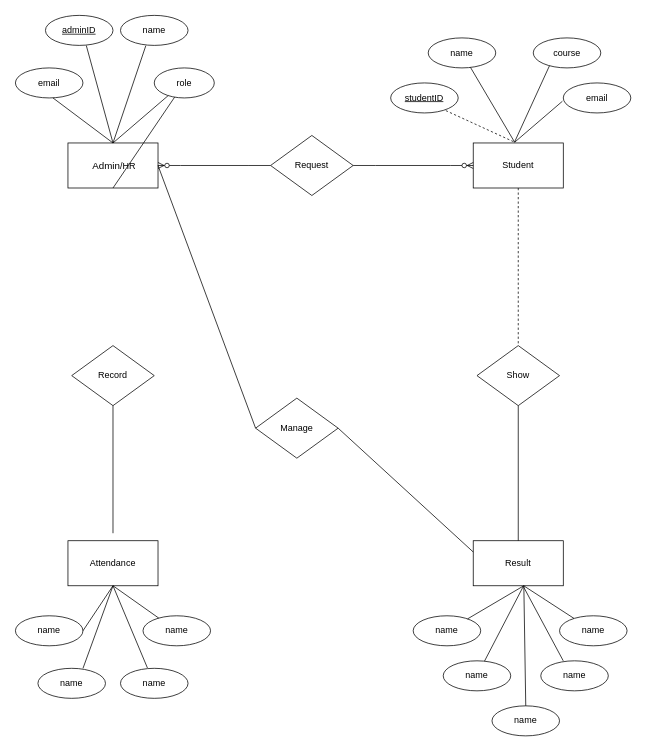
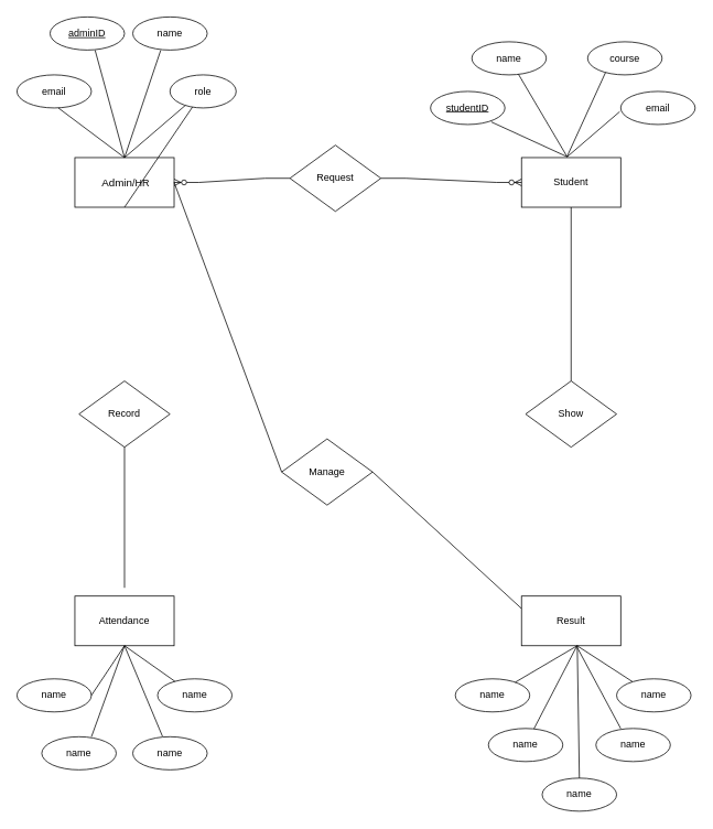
  <mxCell id="0" />
  <mxCell id="1" parent="0" />
  <mxCell id="2" value="&amp;nbsp;&lt;font style=&quot;font-size: 13px;&quot;&gt;Admin&lt;/font&gt;/HR" style="rounded=0;whiteSpace=wrap;html=1;" vertex="1" parent="1"><mxGeometry x="90" y="190" width="120" height="60" as="geometry" /></mxCell>
  <mxCell id="3" value="Attendance" style="rounded=0;whiteSpace=wrap;html=1;" vertex="1" parent="1"><mxGeometry x="90" y="720" width="120" height="60" as="geometry" /></mxCell>
  <mxCell id="4" value="Student" style="rounded=0;whiteSpace=wrap;html=1;" vertex="1" parent="1"><mxGeometry x="630" y="190" width="120" height="60" as="geometry" /></mxCell>
  <mxCell id="5" value="Result" style="rounded=0;whiteSpace=wrap;html=1;" vertex="1" parent="1"><mxGeometry x="630" y="720" width="120" height="60" as="geometry" /></mxCell>
  <mxCell id="6" value="Manage" style="rhombus;whiteSpace=wrap;html=1;" vertex="1" parent="1"><mxGeometry x="340" y="530" width="110" height="80" as="geometry" /></mxCell>
  <mxCell id="7" value="Record" style="rhombus;whiteSpace=wrap;html=1;" vertex="1" parent="1"><mxGeometry x="95" y="460" width="110" height="80" as="geometry" /></mxCell>
  <mxCell id="8" value="Show" style="rhombus;whiteSpace=wrap;html=1;" vertex="1" parent="1"><mxGeometry x="635" y="460" width="110" height="80" as="geometry" /></mxCell>
- <mxCell id="9" value="Request" style="rhombus;whiteSpace=wrap;html=1;" vertex="1" parent="1"><mxGeometry x="360" y="180" width="110" height="80" as="geometry" /></mxCell>
+ <mxCell id="9" value="Request" style="rhombus;whiteSpace=wrap;html=1;" vertex="1" parent="1"><mxGeometry x="350" y="175" width="110" height="80" as="geometry" /></mxCell>
  <mxCell id="10" value="" style="edgeStyle=entityRelationEdgeStyle;fontSize=12;html=1;endArrow=ERzeroToMany;endFill=1;rounded=0;entryX=0;entryY=0.5;entryDx=0;entryDy=0;exitX=1;exitY=0.5;exitDx=0;exitDy=0;" edge="1" parent="1" source="9" target="4"><mxGeometry width="100" height="100" relative="1" as="geometry"><mxPoint x="370" y="350" as="sourcePoint" /><mxPoint x="470" y="250" as="targetPoint" /></mxGeometry></mxCell>
  <mxCell id="11" value="" style="edgeStyle=entityRelationEdgeStyle;fontSize=12;html=1;endArrow=ERzeroToMany;endFill=1;rounded=0;exitX=0;exitY=0.5;exitDx=0;exitDy=0;entryX=1;entryY=0.5;entryDx=0;entryDy=0;" edge="1" parent="1" source="9" target="2"><mxGeometry width="100" height="100" relative="1" as="geometry"><mxPoint x="380" y="410" as="sourcePoint" /><mxPoint x="290" y="360" as="targetPoint" /></mxGeometry></mxCell>
  <mxCell id="12" value="" style="endArrow=none;html=1;rounded=0;exitX=0;exitY=0.5;exitDx=0;exitDy=0;" edge="1" parent="1" source="6"><mxGeometry width="50" height="50" relative="1" as="geometry"><mxPoint x="390" y="480" as="sourcePoint" /><mxPoint x="210" y="220" as="targetPoint" /></mxGeometry></mxCell>
  <mxCell id="13" value="" style="endArrow=none;html=1;rounded=0;exitX=0.5;exitY=1;exitDx=0;exitDy=0;" edge="1" parent="1" source="7"><mxGeometry relative="1" as="geometry"><mxPoint x="120" y="630" as="sourcePoint" /><mxPoint x="150" y="710" as="targetPoint" /></mxGeometry></mxCell>
  <mxCell id="14" value="" style="endArrow=none;html=1;rounded=0;exitX=0.5;exitY=1;exitDx=0;exitDy=0;" edge="1" parent="1" source="2" target="21"><mxGeometry relative="1" as="geometry"><mxPoint x="120" y="270" as="sourcePoint" /><mxPoint x="280" y="270" as="targetPoint" /></mxGeometry></mxCell>
- <mxCell id="15" value="" style="endArrow=none;html=1;rounded=0;entryX=0.5;entryY=0;entryDx=0;entryDy=0;exitX=0.5;exitY=1;exitDx=0;exitDy=0;dashed=1;" edge="1" parent="1" source="4" target="8"><mxGeometry width="50" height="50" relative="1" as="geometry"><mxPoint x="610" y="410" as="sourcePoint" /><mxPoint x="660" y="360" as="targetPoint" /></mxGeometry></mxCell>
- <mxCell id="16" value="" style="endArrow=none;html=1;rounded=0;entryX=0.5;entryY=1;entryDx=0;entryDy=0;exitX=0.5;exitY=0;exitDx=0;exitDy=0;" edge="1" parent="1" source="5" target="8"><mxGeometry width="50" height="50" relative="1" as="geometry"><mxPoint x="610" y="850" as="sourcePoint" /><mxPoint x="660" y="800" as="targetPoint" /></mxGeometry></mxCell>
+ <mxCell id="15" value="" style="endArrow=none;html=1;rounded=0;entryX=0.5;entryY=0;entryDx=0;entryDy=0;exitX=0.5;exitY=1;exitDx=0;exitDy=0;" edge="1" parent="1" source="4" target="8"><mxGeometry width="50" height="50" relative="1" as="geometry"><mxPoint x="610" y="410" as="sourcePoint" /><mxPoint x="660" y="360" as="targetPoint" /></mxGeometry></mxCell>
  <mxCell id="17" value="" style="endArrow=none;html=1;rounded=0;entryX=1;entryY=0.5;entryDx=0;entryDy=0;exitX=0;exitY=0.25;exitDx=0;exitDy=0;" edge="1" parent="1" source="5" target="6"><mxGeometry width="50" height="50" relative="1" as="geometry"><mxPoint x="620" y="750" as="sourcePoint" /><mxPoint x="550" y="560" as="targetPoint" /></mxGeometry></mxCell>
  <mxCell id="18" value="&lt;u&gt;adminID&lt;/u&gt;" style="ellipse;whiteSpace=wrap;html=1;" vertex="1" parent="1"><mxGeometry x="60" y="20" width="90" height="40" as="geometry" /></mxCell>
  <mxCell id="19" value="email" style="ellipse;whiteSpace=wrap;html=1;" vertex="1" parent="1"><mxGeometry x="20" y="90" width="90" height="40" as="geometry" /></mxCell>
  <mxCell id="20" value="name" style="ellipse;whiteSpace=wrap;html=1;" vertex="1" parent="1"><mxGeometry x="160" y="20" width="90" height="40" as="geometry" /></mxCell>
  <mxCell id="21" value="role" style="ellipse;whiteSpace=wrap;html=1;" vertex="1" parent="1"><mxGeometry x="205" y="90" width="80" height="40" as="geometry" /></mxCell>
  <mxCell id="22" value="" style="endArrow=none;html=1;rounded=0;exitX=0.5;exitY=0;exitDx=0;exitDy=0;entryX=0.556;entryY=1;entryDx=0;entryDy=0;entryPerimeter=0;" edge="1" parent="1" source="2" target="19"><mxGeometry width="50" height="50" relative="1" as="geometry"><mxPoint x="250" y="140" as="sourcePoint" /><mxPoint x="300" y="90" as="targetPoint" /></mxGeometry></mxCell>
  <mxCell id="23" value="" style="endArrow=none;html=1;rounded=0;entryX=0.605;entryY=1.005;entryDx=0;entryDy=0;entryPerimeter=0;" edge="1" parent="1" target="18"><mxGeometry width="50" height="50" relative="1" as="geometry"><mxPoint x="150" y="190" as="sourcePoint" /><mxPoint x="300" y="90" as="targetPoint" /></mxGeometry></mxCell>
  <mxCell id="24" value="" style="endArrow=none;html=1;rounded=0;exitX=0.375;exitY=1.009;exitDx=0;exitDy=0;exitPerimeter=0;" edge="1" parent="1" source="20"><mxGeometry width="50" height="50" relative="1" as="geometry"><mxPoint x="250" y="140" as="sourcePoint" /><mxPoint x="150" y="190" as="targetPoint" /></mxGeometry></mxCell>
  <mxCell id="25" value="" style="endArrow=none;html=1;rounded=0;entryX=0.233;entryY=0.92;entryDx=0;entryDy=0;entryPerimeter=0;" edge="1" parent="1" target="21"><mxGeometry width="50" height="50" relative="1" as="geometry"><mxPoint x="150" y="190" as="sourcePoint" /><mxPoint x="300" y="90" as="targetPoint" /></mxGeometry></mxCell>
  <mxCell id="26" value="course" style="ellipse;whiteSpace=wrap;html=1;" vertex="1" parent="1"><mxGeometry x="710" y="50" width="90" height="40" as="geometry" /></mxCell>
  <mxCell id="27" value="name" style="ellipse;whiteSpace=wrap;html=1;" vertex="1" parent="1"><mxGeometry x="570" y="50" width="90" height="40" as="geometry" /></mxCell>
  <mxCell id="28" value="&lt;u&gt;studentID&lt;/u&gt;" style="ellipse;whiteSpace=wrap;html=1;" vertex="1" parent="1"><mxGeometry x="520" y="110" width="90" height="40" as="geometry" /></mxCell>
  <mxCell id="29" value="email" style="ellipse;whiteSpace=wrap;html=1;" vertex="1" parent="1"><mxGeometry x="750" y="110" width="90" height="40" as="geometry" /></mxCell>
- <mxCell id="30" value="" style="endArrow=none;html=1;rounded=0;exitX=0.817;exitY=0.923;exitDx=0;exitDy=0;exitPerimeter=0;entryX=0.461;entryY=-0.016;entryDx=0;entryDy=0;entryPerimeter=0;dashed=1;" edge="1" parent="1" source="28" target="4"><mxGeometry width="50" height="50" relative="1" as="geometry"><mxPoint x="600" y="170" as="sourcePoint" /><mxPoint x="650" y="120" as="targetPoint" /></mxGeometry></mxCell>
+ <mxCell id="30" value="" style="endArrow=none;html=1;rounded=0;exitX=0.817;exitY=0.923;exitDx=0;exitDy=0;exitPerimeter=0;entryX=0.461;entryY=-0.016;entryDx=0;entryDy=0;entryPerimeter=0;" edge="1" parent="1" source="28" target="4"><mxGeometry width="50" height="50" relative="1" as="geometry"><mxPoint x="600" y="170" as="sourcePoint" /><mxPoint x="650" y="120" as="targetPoint" /></mxGeometry></mxCell>
  <mxCell id="31" value="" style="endArrow=none;html=1;rounded=0;exitX=-0.013;exitY=0.61;exitDx=0;exitDy=0;exitPerimeter=0;entryX=0.461;entryY=-0.018;entryDx=0;entryDy=0;entryPerimeter=0;" edge="1" parent="1" source="29" target="4"><mxGeometry width="50" height="50" relative="1" as="geometry"><mxPoint x="620" y="200" as="sourcePoint" /><mxPoint x="690" y="190" as="targetPoint" /></mxGeometry></mxCell>
  <mxCell id="32" value="" style="endArrow=none;html=1;rounded=0;entryX=0.24;entryY=0.928;entryDx=0;entryDy=0;entryPerimeter=0;exitX=0.459;exitY=-0.02;exitDx=0;exitDy=0;exitPerimeter=0;" edge="1" parent="1" source="4" target="26"><mxGeometry width="50" height="50" relative="1" as="geometry"><mxPoint x="690" y="190" as="sourcePoint" /><mxPoint x="670" y="150" as="targetPoint" /></mxGeometry></mxCell>
  <mxCell id="33" value="" style="endArrow=none;html=1;rounded=0;exitX=0.461;exitY=-0.013;exitDx=0;exitDy=0;exitPerimeter=0;" edge="1" parent="1" source="4" target="27"><mxGeometry width="50" height="50" relative="1" as="geometry"><mxPoint x="680" y="200" as="sourcePoint" /><mxPoint x="730" y="150" as="targetPoint" /></mxGeometry></mxCell>
  <mxCell id="34" value="name" style="ellipse;whiteSpace=wrap;html=1;" vertex="1" parent="1"><mxGeometry x="20" y="820" width="90" height="40" as="geometry" /></mxCell>
  <mxCell id="35" value="name" style="ellipse;whiteSpace=wrap;html=1;" vertex="1" parent="1"><mxGeometry x="190" y="820" width="90" height="40" as="geometry" /></mxCell>
  <mxCell id="36" value="name" style="ellipse;whiteSpace=wrap;html=1;" vertex="1" parent="1"><mxGeometry x="50" y="890" width="90" height="40" as="geometry" /></mxCell>
  <mxCell id="37" value="name" style="ellipse;whiteSpace=wrap;html=1;" vertex="1" parent="1"><mxGeometry x="160" y="890" width="90" height="40" as="geometry" /></mxCell>
  <mxCell id="38" value="name" style="ellipse;whiteSpace=wrap;html=1;" vertex="1" parent="1"><mxGeometry x="655" y="940" width="90" height="40" as="geometry" /></mxCell>
  <mxCell id="39" value="name" style="ellipse;whiteSpace=wrap;html=1;" vertex="1" parent="1"><mxGeometry x="720" y="880" width="90" height="40" as="geometry" /></mxCell>
  <mxCell id="40" value="name" style="ellipse;whiteSpace=wrap;html=1;" vertex="1" parent="1"><mxGeometry x="590" y="880" width="90" height="40" as="geometry" /></mxCell>
  <mxCell id="41" value="name" style="ellipse;whiteSpace=wrap;html=1;" vertex="1" parent="1"><mxGeometry x="745" y="820" width="90" height="40" as="geometry" /></mxCell>
  <mxCell id="42" value="name" style="ellipse;whiteSpace=wrap;html=1;" vertex="1" parent="1"><mxGeometry x="550" y="820" width="90" height="40" as="geometry" /></mxCell>
  <mxCell id="43" value="" style="endArrow=none;html=1;rounded=0;entryX=0.5;entryY=1;entryDx=0;entryDy=0;exitX=1;exitY=0.5;exitDx=0;exitDy=0;" edge="1" parent="1" source="34" target="3"><mxGeometry width="50" height="50" relative="1" as="geometry"><mxPoint x="150" y="840" as="sourcePoint" /><mxPoint x="200" y="790" as="targetPoint" /></mxGeometry></mxCell>
  <mxCell id="44" value="" style="endArrow=none;html=1;rounded=0;entryX=0.5;entryY=1;entryDx=0;entryDy=0;" edge="1" parent="1" source="35" target="3"><mxGeometry width="50" height="50" relative="1" as="geometry"><mxPoint x="150" y="840" as="sourcePoint" /><mxPoint x="200" y="790" as="targetPoint" /></mxGeometry></mxCell>
  <mxCell id="45" value="" style="endArrow=none;html=1;rounded=0;exitX=0.5;exitY=1;exitDx=0;exitDy=0;entryX=0.667;entryY=0;entryDx=0;entryDy=0;entryPerimeter=0;" edge="1" parent="1" source="3" target="36"><mxGeometry width="50" height="50" relative="1" as="geometry"><mxPoint x="150" y="840" as="sourcePoint" /><mxPoint x="200" y="790" as="targetPoint" /></mxGeometry></mxCell>
  <mxCell id="46" value="" style="endArrow=none;html=1;rounded=0;entryX=0.5;entryY=1;entryDx=0;entryDy=0;exitX=0.399;exitY=-0.012;exitDx=0;exitDy=0;exitPerimeter=0;" edge="1" parent="1" source="37" target="3"><mxGeometry width="50" height="50" relative="1" as="geometry"><mxPoint x="150" y="840" as="sourcePoint" /><mxPoint x="200" y="790" as="targetPoint" /></mxGeometry></mxCell>
  <mxCell id="47" value="" style="endArrow=none;html=1;rounded=0;exitX=0.562;exitY=0.992;exitDx=0;exitDy=0;exitPerimeter=0;" edge="1" parent="1" source="5"><mxGeometry width="50" height="50" relative="1" as="geometry"><mxPoint x="710" y="860" as="sourcePoint" /><mxPoint x="700" y="940" as="targetPoint" /></mxGeometry></mxCell>
  <mxCell id="48" value="" style="endArrow=none;html=1;rounded=0;entryX=0.561;entryY=1.001;entryDx=0;entryDy=0;entryPerimeter=0;" edge="1" parent="1" source="41" target="5"><mxGeometry width="50" height="50" relative="1" as="geometry"><mxPoint x="710" y="860" as="sourcePoint" /><mxPoint x="700" y="780" as="targetPoint" /></mxGeometry></mxCell>
  <mxCell id="49" value="" style="endArrow=none;html=1;rounded=0;entryX=0.56;entryY=1.002;entryDx=0;entryDy=0;entryPerimeter=0;" edge="1" parent="1" source="42" target="5"><mxGeometry width="50" height="50" relative="1" as="geometry"><mxPoint x="720" y="830" as="sourcePoint" /><mxPoint x="700" y="780" as="targetPoint" /></mxGeometry></mxCell>
  <mxCell id="50" value="" style="endArrow=none;html=1;rounded=0;entryX=0.558;entryY=1.006;entryDx=0;entryDy=0;entryPerimeter=0;" edge="1" parent="1" source="40" target="5"><mxGeometry width="50" height="50" relative="1" as="geometry"><mxPoint x="680" y="820" as="sourcePoint" /><mxPoint x="730" y="770" as="targetPoint" /></mxGeometry></mxCell>
  <mxCell id="51" value="" style="endArrow=none;html=1;rounded=0;entryX=0.558;entryY=1.021;entryDx=0;entryDy=0;entryPerimeter=0;exitX=0.333;exitY=0;exitDx=0;exitDy=0;exitPerimeter=0;" edge="1" parent="1" source="39" target="5"><mxGeometry width="50" height="50" relative="1" as="geometry"><mxPoint x="690" y="860" as="sourcePoint" /><mxPoint x="740" y="810" as="targetPoint" /></mxGeometry></mxCell>
